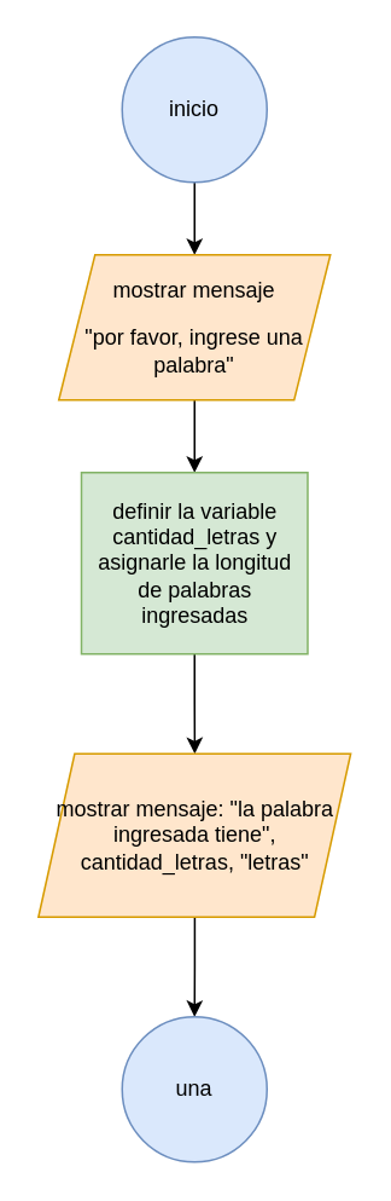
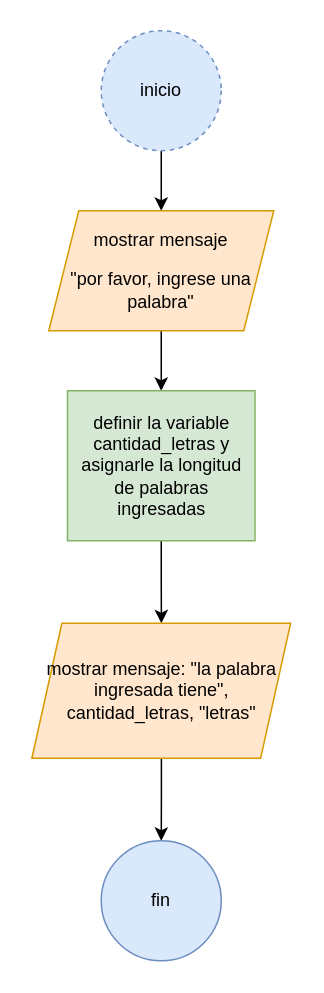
  <mxCell id="0" />
  <mxCell id="1" parent="0" />
  <mxCell id="2" value="" style="edgeStyle=orthogonalEdgeStyle;rounded=0;orthogonalLoop=1;jettySize=auto;html=1;" edge="1" parent="1" source="3" target="5"><mxGeometry relative="1" as="geometry"><Array as="points"><mxPoint x="107" y="170" /><mxPoint x="107" y="170" /></Array></mxGeometry></mxCell>
- <mxCell id="3" value="inicio" style="ellipse;whiteSpace=wrap;html=1;aspect=fixed;fillColor=#dae8fc;strokeColor=#6c8ebf;" vertex="1" parent="1"><mxGeometry x="67" y="20" width="80" height="80" as="geometry" /></mxCell>
+ <mxCell id="3" value="inicio" style="ellipse;whiteSpace=wrap;html=1;aspect=fixed;fillColor=#dae8fc;strokeColor=#6c8ebf;dashed=1;" vertex="1" parent="1"><mxGeometry x="67" y="20" width="80" height="80" as="geometry" /></mxCell>
  <mxCell id="4" value="" style="edgeStyle=orthogonalEdgeStyle;rounded=0;orthogonalLoop=1;jettySize=auto;html=1;" edge="1" parent="1" source="5" target="7"><mxGeometry relative="1" as="geometry" /></mxCell>
  <mxCell id="5" value="&lt;p&gt;mostrar mensaje&lt;/p&gt;&lt;p&gt;&quot;por favor, ingrese una palabra&quot;&lt;/p&gt;" style="shape=parallelogram;perimeter=parallelogramPerimeter;whiteSpace=wrap;html=1;fixedSize=1;fillColor=#ffe6cc;strokeColor=#d79b00;" vertex="1" parent="1"><mxGeometry x="32" y="140" width="150" height="80" as="geometry" /></mxCell>
  <mxCell id="6" value="" style="edgeStyle=orthogonalEdgeStyle;rounded=0;orthogonalLoop=1;jettySize=auto;html=1;" edge="1" parent="1" source="7" target="9"><mxGeometry relative="1" as="geometry" /></mxCell>
  <mxCell id="7" value="definir la variable cantidad_letras y asignarle la longitud de palabras ingresadas" style="whiteSpace=wrap;html=1;fillColor=#d5e8d4;strokeColor=#82b366;" vertex="1" parent="1"><mxGeometry x="44.5" y="260" width="125" height="100" as="geometry" /></mxCell>
  <mxCell id="8" value="" style="edgeStyle=orthogonalEdgeStyle;rounded=0;orthogonalLoop=1;jettySize=auto;html=1;" edge="1" parent="1" source="9" target="10"><mxGeometry relative="1" as="geometry" /></mxCell>
  <mxCell id="9" value="mostrar mensaje: &quot;la palabra ingresada tiene&quot;, cantidad_letras, &quot;letras&quot;" style="shape=parallelogram;perimeter=parallelogramPerimeter;whiteSpace=wrap;html=1;fixedSize=1;fillColor=#ffe6cc;strokeColor=#d79b00;" vertex="1" parent="1"><mxGeometry x="20.75" y="415" width="172.5" height="90" as="geometry" /></mxCell>
- <mxCell id="10" value="una" style="ellipse;whiteSpace=wrap;html=1;fillColor=#dae8fc;strokeColor=#6c8ebf;" vertex="1" parent="1"><mxGeometry x="67" y="560" width="80" height="80" as="geometry" /></mxCell>
+ <mxCell id="10" value="fin" style="ellipse;whiteSpace=wrap;html=1;fillColor=#dae8fc;strokeColor=#6c8ebf;" vertex="1" parent="1"><mxGeometry x="67" y="560" width="80" height="80" as="geometry" /></mxCell>
